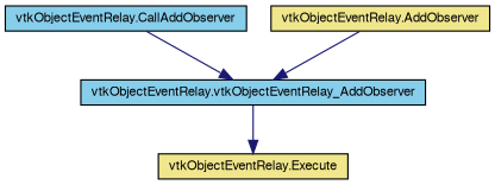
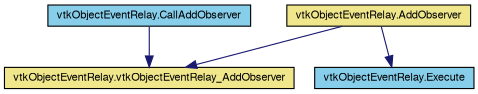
  digraph {
    rankdir=TB
    node [color=black fillcolor=skyblue fontname=FreeSans fontsize=10 shape=record style=filled]
    edge [color=midnightblue fontname=FreeSans fontsize=10 labelfontname=FreeSans labelfontsize=10 style=solid]
    n1 [fontcolor=black height=0.2 label="vtkObjectEventRelay.CallAddObserver" width=0.4]
-   n2 [height=0.2 label="vtkObjectEventRelay.vtkObjectEventRelay_AddObserver" width=0.4]
+   n2 [fillcolor=khaki height=0.2 label="vtkObjectEventRelay.vtkObjectEventRelay_AddObserver" width=0.4]
    n3 [fillcolor=khaki height=0.2 label="vtkObjectEventRelay.AddObserver" width=0.4]
-   n4 [fillcolor=khaki height=0.2 label="vtkObjectEventRelay.Execute" width=0.4]
+   n4 [height=0.2 label="vtkObjectEventRelay.Execute" width=0.4]
    n1 -> n2
    n3 -> n2
-   n2 -> n4
+   n3 -> n4
  }
